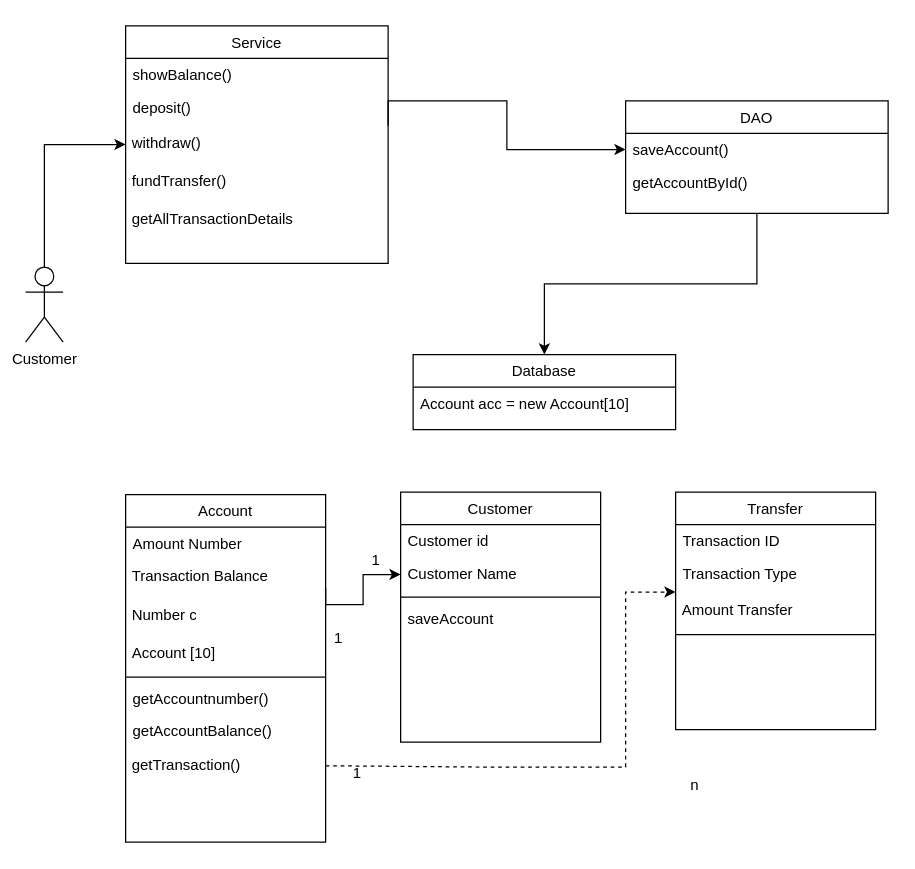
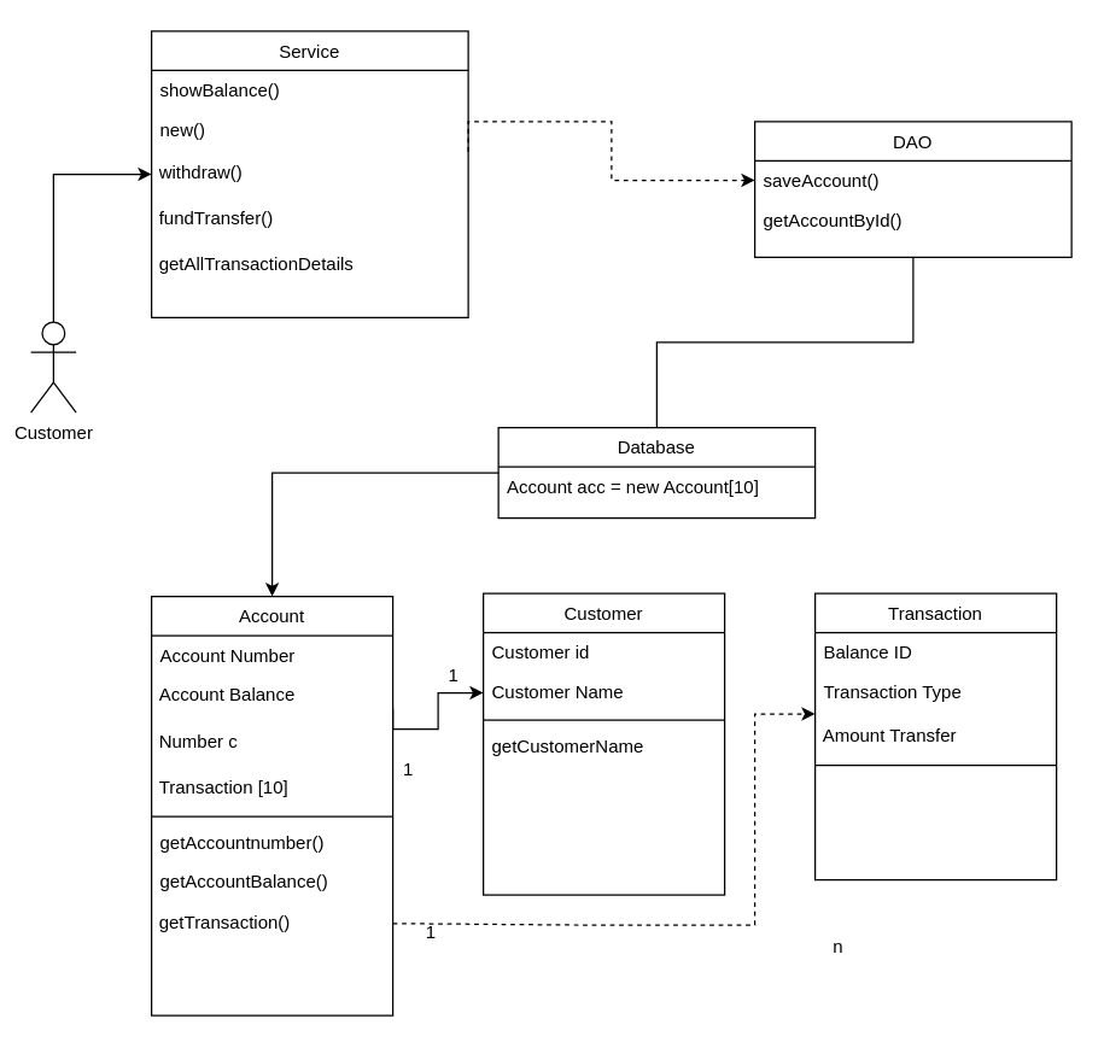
  <mxCell id="0" />
  <mxCell id="1" parent="0" />
  <mxCell id="2" value="Account" style="swimlane;fontStyle=0;align=center;verticalAlign=top;childLayout=stackLayout;horizontal=1;startSize=26;horizontalStack=0;resizeParent=1;resizeLast=0;collapsible=1;marginBottom=0;rounded=0;shadow=0;strokeWidth=1;" parent="1" vertex="1"><mxGeometry x="100" y="395" width="160" height="278" as="geometry"><mxRectangle x="130" y="380" width="160" height="26" as="alternateBounds" /></mxGeometry></mxCell>
- <mxCell id="3" value="Amount Number" style="text;align=left;verticalAlign=top;spacingLeft=4;spacingRight=4;overflow=hidden;rotatable=0;points=[[0,0.5],[1,0.5]];portConstraint=eastwest;" parent="2" vertex="1"><mxGeometry y="26" width="160" height="26" as="geometry" /></mxCell>
- <mxCell id="4" value="&amp;nbsp;Transaction Balance" style="text;strokeColor=none;align=left;fillColor=none;html=1;verticalAlign=top;whiteSpace=wrap;rounded=0;" parent="2" vertex="1"><mxGeometry y="52" width="160" height="30" as="geometry" /></mxCell>
+ <mxCell id="3" value="Account Number" style="text;align=left;verticalAlign=top;spacingLeft=4;spacingRight=4;overflow=hidden;rotatable=0;points=[[0,0.5],[1,0.5]];portConstraint=eastwest;" parent="2" vertex="1"><mxGeometry y="26" width="160" height="26" as="geometry" /></mxCell>
+ <mxCell id="4" value="&amp;nbsp;Account Balance" style="text;strokeColor=none;align=left;fillColor=none;html=1;verticalAlign=top;whiteSpace=wrap;rounded=0;" parent="2" vertex="1"><mxGeometry y="52" width="160" height="30" as="geometry" /></mxCell>
  <mxCell id="5" value="&amp;nbsp;Number c" style="text;strokeColor=none;align=left;fillColor=none;html=1;verticalAlign=middle;whiteSpace=wrap;rounded=0;" parent="2" vertex="1"><mxGeometry y="82" width="160" height="30" as="geometry" /></mxCell>
- <mxCell id="6" value="&amp;nbsp;Account [10]" style="text;strokeColor=none;align=left;fillColor=none;html=1;verticalAlign=middle;whiteSpace=wrap;rounded=0;" parent="2" vertex="1"><mxGeometry y="112" width="160" height="30" as="geometry" /></mxCell>
+ <mxCell id="6" value="&amp;nbsp;Transaction [10]" style="text;strokeColor=none;align=left;fillColor=none;html=1;verticalAlign=middle;whiteSpace=wrap;rounded=0;" parent="2" vertex="1"><mxGeometry y="112" width="160" height="30" as="geometry" /></mxCell>
  <mxCell id="7" value="" style="line;html=1;strokeWidth=1;align=left;verticalAlign=middle;spacingTop=-1;spacingLeft=3;spacingRight=3;rotatable=0;labelPosition=right;points=[];portConstraint=eastwest;" parent="2" vertex="1"><mxGeometry y="142" width="160" height="8" as="geometry" /></mxCell>
  <mxCell id="8" value="getAccountnumber()" style="text;align=left;verticalAlign=top;spacingLeft=4;spacingRight=4;overflow=hidden;rotatable=0;points=[[0,0.5],[1,0.5]];portConstraint=eastwest;fontStyle=0" parent="2" vertex="1"><mxGeometry y="150" width="160" height="26" as="geometry" /></mxCell>
  <mxCell id="9" value="getAccountBalance()" style="text;align=left;verticalAlign=top;spacingLeft=4;spacingRight=4;overflow=hidden;rotatable=0;points=[[0,0.5],[1,0.5]];portConstraint=eastwest;" parent="2" vertex="1"><mxGeometry y="176" width="160" height="26" as="geometry" /></mxCell>
  <mxCell id="10" value="&amp;nbsp;getTransaction()" style="text;strokeColor=none;align=left;fillColor=none;html=1;verticalAlign=middle;whiteSpace=wrap;rounded=0;" parent="2" vertex="1"><mxGeometry y="202" width="160" height="30" as="geometry" /></mxCell>
  <mxCell id="11" value="Customer" style="swimlane;fontStyle=0;align=center;verticalAlign=top;childLayout=stackLayout;horizontal=1;startSize=26;horizontalStack=0;resizeParent=1;resizeLast=0;collapsible=1;marginBottom=0;rounded=0;shadow=0;strokeWidth=1;" parent="1" vertex="1"><mxGeometry x="320" y="393" width="160" height="200" as="geometry"><mxRectangle x="130" y="380" width="160" height="26" as="alternateBounds" /></mxGeometry></mxCell>
  <mxCell id="12" value="Customer id" style="text;align=left;verticalAlign=top;spacingLeft=4;spacingRight=4;overflow=hidden;rotatable=0;points=[[0,0.5],[1,0.5]];portConstraint=eastwest;" parent="11" vertex="1"><mxGeometry y="26" width="160" height="26" as="geometry" /></mxCell>
  <mxCell id="13" value="Customer Name" style="text;align=left;verticalAlign=top;spacingLeft=4;spacingRight=4;overflow=hidden;rotatable=0;points=[[0,0.5],[1,0.5]];portConstraint=eastwest;rounded=0;shadow=0;html=0;" parent="11" vertex="1"><mxGeometry y="52" width="160" height="28" as="geometry" /></mxCell>
  <mxCell id="14" value="" style="line;html=1;strokeWidth=1;align=left;verticalAlign=middle;spacingTop=-1;spacingLeft=3;spacingRight=3;rotatable=0;labelPosition=right;points=[];portConstraint=eastwest;" parent="11" vertex="1"><mxGeometry y="80" width="160" height="8" as="geometry" /></mxCell>
- <mxCell id="15" value="saveAccount" style="text;align=left;verticalAlign=top;spacingLeft=4;spacingRight=4;overflow=hidden;rotatable=0;points=[[0,0.5],[1,0.5]];portConstraint=eastwest;" parent="11" vertex="1"><mxGeometry y="88" width="160" height="26" as="geometry" /></mxCell>
- <mxCell id="16" value="Transfer" style="swimlane;fontStyle=0;align=center;verticalAlign=top;childLayout=stackLayout;horizontal=1;startSize=26;horizontalStack=0;resizeParent=1;resizeLast=0;collapsible=1;marginBottom=0;rounded=0;shadow=0;strokeWidth=1;" parent="1" vertex="1"><mxGeometry x="540" y="393" width="160" height="190" as="geometry"><mxRectangle x="130" y="380" width="160" height="26" as="alternateBounds" /></mxGeometry></mxCell>
- <mxCell id="17" value="Transaction ID" style="text;align=left;verticalAlign=top;spacingLeft=4;spacingRight=4;overflow=hidden;rotatable=0;points=[[0,0.5],[1,0.5]];portConstraint=eastwest;" parent="16" vertex="1"><mxGeometry y="26" width="160" height="26" as="geometry" /></mxCell>
+ <mxCell id="15" value="getCustomerName" style="text;align=left;verticalAlign=top;spacingLeft=4;spacingRight=4;overflow=hidden;rotatable=0;points=[[0,0.5],[1,0.5]];portConstraint=eastwest;" parent="11" vertex="1"><mxGeometry y="88" width="160" height="26" as="geometry" /></mxCell>
+ <mxCell id="16" value="Transaction" style="swimlane;fontStyle=0;align=center;verticalAlign=top;childLayout=stackLayout;horizontal=1;startSize=26;horizontalStack=0;resizeParent=1;resizeLast=0;collapsible=1;marginBottom=0;rounded=0;shadow=0;strokeWidth=1;" parent="1" vertex="1"><mxGeometry x="540" y="393" width="160" height="190" as="geometry"><mxRectangle x="130" y="380" width="160" height="26" as="alternateBounds" /></mxGeometry></mxCell>
+ <mxCell id="17" value="Balance ID" style="text;align=left;verticalAlign=top;spacingLeft=4;spacingRight=4;overflow=hidden;rotatable=0;points=[[0,0.5],[1,0.5]];portConstraint=eastwest;" parent="16" vertex="1"><mxGeometry y="26" width="160" height="26" as="geometry" /></mxCell>
  <mxCell id="18" value="Transaction Type" style="text;align=left;verticalAlign=top;spacingLeft=4;spacingRight=4;overflow=hidden;rotatable=0;points=[[0,0.5],[1,0.5]];portConstraint=eastwest;rounded=0;shadow=0;html=0;" parent="16" vertex="1"><mxGeometry y="52" width="160" height="28" as="geometry" /></mxCell>
  <mxCell id="19" value="&amp;nbsp;Amount Transfer" style="text;strokeColor=none;align=left;fillColor=none;html=1;verticalAlign=middle;whiteSpace=wrap;rounded=0;" parent="16" vertex="1"><mxGeometry y="80" width="160" height="30" as="geometry" /></mxCell>
  <mxCell id="20" value="" style="line;html=1;strokeWidth=1;align=left;verticalAlign=middle;spacingTop=-1;spacingLeft=3;spacingRight=3;rotatable=0;labelPosition=right;points=[];portConstraint=eastwest;" parent="16" vertex="1"><mxGeometry y="110" width="160" height="8" as="geometry" /></mxCell>
  <mxCell id="21" style="edgeStyle=orthogonalEdgeStyle;rounded=0;orthogonalLoop=1;jettySize=auto;html=1;exitX=1;exitY=0.75;exitDx=0;exitDy=0;entryX=0;entryY=0.5;entryDx=0;entryDy=0;" parent="1" source="4" target="13" edge="1"><mxGeometry relative="1" as="geometry"><Array as="points"><mxPoint x="260" y="483" /><mxPoint x="290" y="483" /><mxPoint x="290" y="459" /></Array></mxGeometry></mxCell>
  <mxCell id="22" value="1" style="text;html=1;align=center;verticalAlign=middle;resizable=0;points=[];autosize=1;strokeColor=none;fillColor=none;" parent="1" vertex="1"><mxGeometry x="255" y="495" width="30" height="30" as="geometry" /></mxCell>
  <mxCell id="23" value="1" style="text;html=1;align=center;verticalAlign=middle;resizable=0;points=[];autosize=1;strokeColor=none;fillColor=none;" parent="1" vertex="1"><mxGeometry x="285" y="433" width="30" height="30" as="geometry" /></mxCell>
  <mxCell id="24" value="1" style="text;html=1;align=center;verticalAlign=middle;resizable=0;points=[];autosize=1;strokeColor=none;fillColor=none;" parent="1" vertex="1"><mxGeometry x="270" y="603" width="30" height="30" as="geometry" /></mxCell>
  <mxCell id="25" value="n" style="text;html=1;align=center;verticalAlign=middle;resizable=0;points=[];autosize=1;strokeColor=none;fillColor=none;" parent="1" vertex="1"><mxGeometry x="540" y="613" width="30" height="30" as="geometry" /></mxCell>
  <mxCell id="26" value="Service" style="swimlane;fontStyle=0;align=center;verticalAlign=top;childLayout=stackLayout;horizontal=1;startSize=26;horizontalStack=0;resizeParent=1;resizeLast=0;collapsible=1;marginBottom=0;rounded=0;shadow=0;strokeWidth=1;" parent="1" vertex="1"><mxGeometry x="100" y="20" width="210" height="190" as="geometry"><mxRectangle x="130" y="380" width="160" height="26" as="alternateBounds" /></mxGeometry></mxCell>
  <mxCell id="27" value="showBalance()" style="text;align=left;verticalAlign=top;spacingLeft=4;spacingRight=4;overflow=hidden;rotatable=0;points=[[0,0.5],[1,0.5]];portConstraint=eastwest;" parent="26" vertex="1"><mxGeometry y="26" width="210" height="26" as="geometry" /></mxCell>
- <mxCell id="28" value="deposit()" style="text;align=left;verticalAlign=top;spacingLeft=4;spacingRight=4;overflow=hidden;rotatable=0;points=[[0,0.5],[1,0.5]];portConstraint=eastwest;rounded=0;shadow=0;html=0;" parent="26" vertex="1"><mxGeometry y="52" width="210" height="28" as="geometry" /></mxCell>
+ <mxCell id="28" value="new()" style="text;align=left;verticalAlign=top;spacingLeft=4;spacingRight=4;overflow=hidden;rotatable=0;points=[[0,0.5],[1,0.5]];portConstraint=eastwest;rounded=0;shadow=0;html=0;" parent="26" vertex="1"><mxGeometry y="52" width="210" height="28" as="geometry" /></mxCell>
  <mxCell id="29" value="&amp;nbsp;withdraw()" style="text;strokeColor=none;align=left;fillColor=none;html=1;verticalAlign=top;whiteSpace=wrap;rounded=0;" parent="26" vertex="1"><mxGeometry y="80" width="210" height="30" as="geometry" /></mxCell>
  <mxCell id="30" value="&amp;nbsp;fundTransfer()" style="text;strokeColor=none;align=left;fillColor=none;html=1;verticalAlign=middle;whiteSpace=wrap;rounded=0;" parent="26" vertex="1"><mxGeometry y="110" width="210" height="30" as="geometry" /></mxCell>
  <mxCell id="31" value="&amp;nbsp;getAllTransactionDetails" style="text;strokeColor=none;align=left;fillColor=none;html=1;verticalAlign=middle;whiteSpace=wrap;rounded=0;" parent="26" vertex="1"><mxGeometry y="140" width="210" height="30" as="geometry" /></mxCell>
- <mxCell id="32" style="edgeStyle=orthogonalEdgeStyle;rounded=0;orthogonalLoop=1;jettySize=auto;html=1;exitX=0.5;exitY=1;exitDx=0;exitDy=0;entryX=0.5;entryY=0;entryDx=0;entryDy=0;" parent="1" source="33" target="38" edge="1"><mxGeometry relative="1" as="geometry" /></mxCell>
+ <mxCell id="32" style="edgeStyle=orthogonalEdgeStyle;rounded=0;orthogonalLoop=1;jettySize=auto;html=1;exitX=0.5;exitY=1;exitDx=0;exitDy=0;entryX=0.5;entryY=0;entryDx=0;entryDy=0;endArrow=none;" parent="1" source="33" target="38" edge="1"><mxGeometry relative="1" as="geometry" /></mxCell>
  <mxCell id="33" value="DAO" style="swimlane;fontStyle=0;align=center;verticalAlign=top;childLayout=stackLayout;horizontal=1;startSize=26;horizontalStack=0;resizeParent=1;resizeLast=0;collapsible=1;marginBottom=0;rounded=0;shadow=0;strokeWidth=1;" parent="1" vertex="1"><mxGeometry x="500" y="80" width="210" height="90" as="geometry"><mxRectangle x="130" y="380" width="160" height="26" as="alternateBounds" /></mxGeometry></mxCell>
  <mxCell id="34" value="saveAccount()" style="text;align=left;verticalAlign=top;spacingLeft=4;spacingRight=4;overflow=hidden;rotatable=0;points=[[0,0.5],[1,0.5]];portConstraint=eastwest;" parent="33" vertex="1"><mxGeometry y="26" width="210" height="26" as="geometry" /></mxCell>
  <mxCell id="35" value="getAccountById()" style="text;align=left;verticalAlign=top;spacingLeft=4;spacingRight=4;overflow=hidden;rotatable=0;points=[[0,0.5],[1,0.5]];portConstraint=eastwest;rounded=0;shadow=0;html=0;" parent="33" vertex="1"><mxGeometry y="52" width="210" height="28" as="geometry" /></mxCell>
- <mxCell id="36" style="edgeStyle=orthogonalEdgeStyle;rounded=0;orthogonalLoop=1;jettySize=auto;html=1;exitX=1;exitY=0;exitDx=0;exitDy=0;entryX=0;entryY=0.5;entryDx=0;entryDy=0;" parent="1" source="29" target="34" edge="1"><mxGeometry relative="1" as="geometry" /></mxCell>
+ <mxCell id="36" style="edgeStyle=orthogonalEdgeStyle;rounded=0;orthogonalLoop=1;jettySize=auto;html=1;exitX=1;exitY=0;exitDx=0;exitDy=0;entryX=0;entryY=0.5;entryDx=0;entryDy=0;dashed=1;" parent="1" source="29" target="34" edge="1"><mxGeometry relative="1" as="geometry" /></mxCell>
+ <mxCell id="37" style="edgeStyle=orthogonalEdgeStyle;rounded=0;orthogonalLoop=1;jettySize=auto;html=1;exitX=0;exitY=0.5;exitDx=0;exitDy=0;entryX=0.5;entryY=0;entryDx=0;entryDy=0;" parent="1" source="38" target="2" edge="1"><mxGeometry relative="1" as="geometry" /></mxCell>
  <mxCell id="38" value="Database" style="swimlane;fontStyle=0;align=center;verticalAlign=top;childLayout=stackLayout;horizontal=1;startSize=26;horizontalStack=0;resizeParent=1;resizeLast=0;collapsible=1;marginBottom=0;rounded=0;shadow=0;strokeWidth=1;" parent="1" vertex="1"><mxGeometry x="330" y="283" width="210" height="60" as="geometry"><mxRectangle x="130" y="380" width="160" height="26" as="alternateBounds" /></mxGeometry></mxCell>
  <mxCell id="39" value="Account acc = new Account[10]" style="text;align=left;verticalAlign=top;spacingLeft=4;spacingRight=4;overflow=hidden;rotatable=0;points=[[0,0.5],[1,0.5]];portConstraint=eastwest;" parent="38" vertex="1"><mxGeometry y="26" width="210" height="26" as="geometry" /></mxCell>
  <mxCell id="40" style="edgeStyle=orthogonalEdgeStyle;rounded=0;orthogonalLoop=1;jettySize=auto;html=1;exitX=0.5;exitY=0;exitDx=0;exitDy=0;exitPerimeter=0;entryX=0;entryY=0.5;entryDx=0;entryDy=0;" parent="1" source="41" target="29" edge="1"><mxGeometry relative="1" as="geometry" /></mxCell>
  <mxCell id="41" value="Customer" style="shape=umlActor;verticalLabelPosition=bottom;verticalAlign=top;html=1;outlineConnect=0;" parent="1" vertex="1"><mxGeometry x="20" y="213" width="30" height="60" as="geometry" /></mxCell>
  <mxCell id="42" value="" style="endArrow=classic;html=1;rounded=0;exitX=1;exitY=0.5;exitDx=0;exitDy=0;entryX=0;entryY=0;entryDx=0;entryDy=0;dashed=1;" parent="1" source="10" target="19" edge="1"><mxGeometry width="50" height="50" relative="1" as="geometry"><mxPoint x="240" y="753" as="sourcePoint" /><mxPoint x="510" y="453" as="targetPoint" /><Array as="points"><mxPoint x="380" y="613" /><mxPoint x="500" y="613" /><mxPoint x="500" y="473" /></Array></mxGeometry></mxCell>
